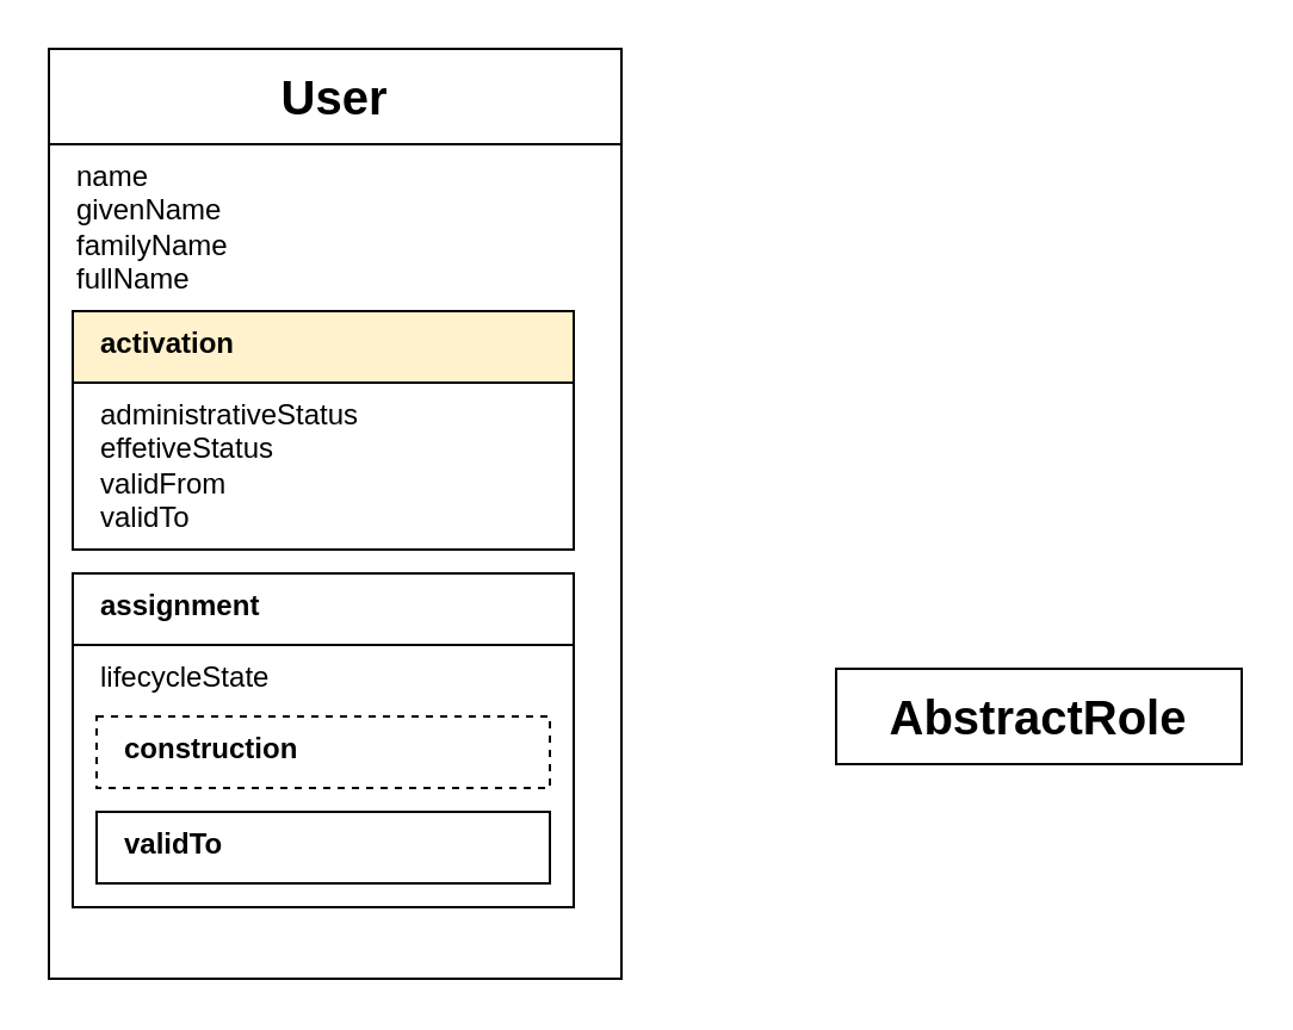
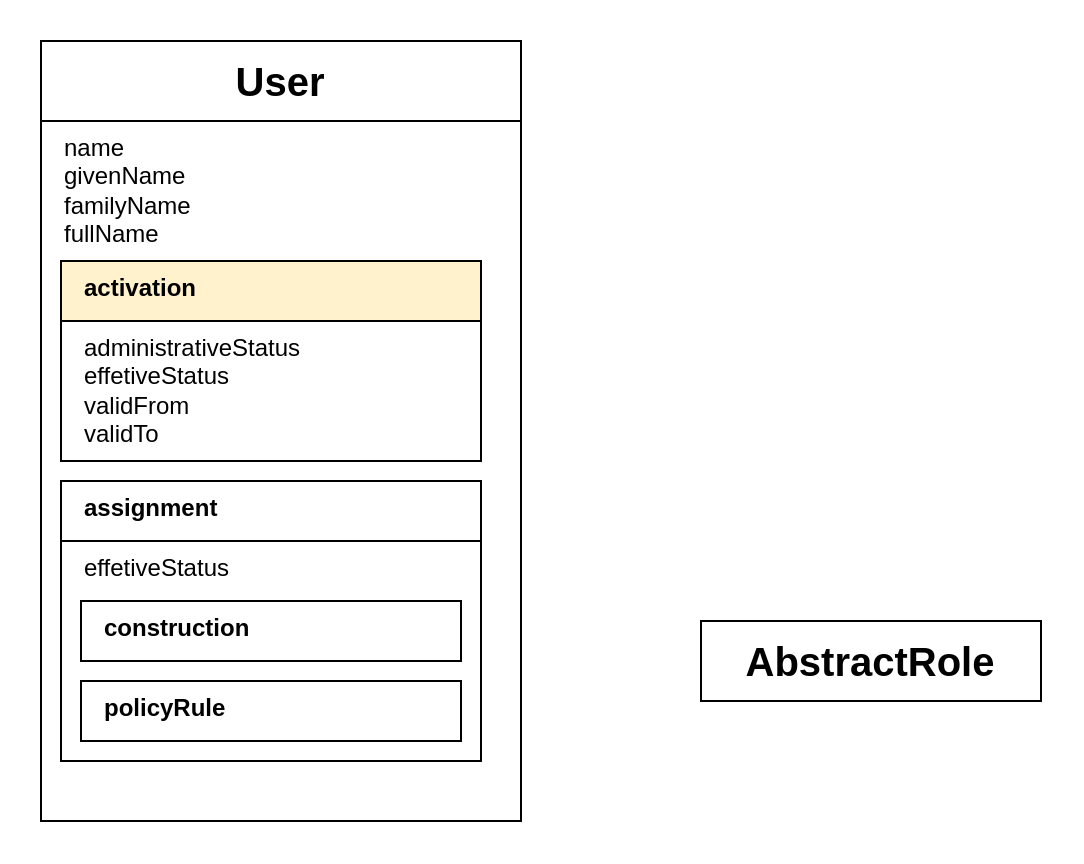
  <mxCell id="0" />
  <mxCell id="1" parent="0" />
  <mxCell id="2" value="name&lt;br&gt;givenName&lt;br&gt;familyName&lt;br&gt;fullName&lt;br&gt;" style="rounded=0;whiteSpace=wrap;html=1;align=left;verticalAlign=top;spacingLeft=10;" vertex="1" parent="1"><mxGeometry x="20" y="60" width="240" height="350" as="geometry" /></mxCell>
  <mxCell id="3" value="&lt;b&gt;&lt;font style=&quot;font-size: 20px&quot;&gt;User&lt;/font&gt;&lt;/b&gt;" style="rounded=0;whiteSpace=wrap;html=1;" vertex="1" parent="1"><mxGeometry x="20" y="20" width="240" height="40" as="geometry" /></mxCell>
  <mxCell id="4" value="administrativeStatus&lt;br&gt;effetiveStatus&lt;br&gt;validFrom&lt;br&gt;validTo" style="rounded=0;whiteSpace=wrap;html=1;align=left;verticalAlign=top;spacingLeft=10;" vertex="1" parent="1"><mxGeometry x="30" y="160" width="210" height="70" as="geometry" /></mxCell>
  <mxCell id="5" value="&lt;b&gt;activation&lt;/b&gt;" style="rounded=0;whiteSpace=wrap;html=1;align=left;verticalAlign=top;spacingLeft=10;fillColor=#fff2cc;" vertex="1" parent="1"><mxGeometry x="30" y="130" width="210" height="30" as="geometry" /></mxCell>
- <mxCell id="6" value="lifecycleState" style="rounded=0;whiteSpace=wrap;html=1;align=left;verticalAlign=top;spacingLeft=10;" vertex="1" parent="1"><mxGeometry x="30" y="270" width="210" height="110" as="geometry" /></mxCell>
+ <mxCell id="6" value="effetiveStatus" style="rounded=0;whiteSpace=wrap;html=1;align=left;verticalAlign=top;spacingLeft=10;" vertex="1" parent="1"><mxGeometry x="30" y="270" width="210" height="110" as="geometry" /></mxCell>
  <mxCell id="7" value="&lt;b&gt;assignment&lt;/b&gt;" style="rounded=0;whiteSpace=wrap;html=1;align=left;verticalAlign=top;spacingLeft=10;" vertex="1" parent="1"><mxGeometry x="30" y="240" width="210" height="30" as="geometry" /></mxCell>
- <mxCell id="8" value="&lt;b&gt;construction&lt;/b&gt;" style="rounded=0;whiteSpace=wrap;html=1;align=left;verticalAlign=top;spacingLeft=10;dashed=1;" vertex="1" parent="1"><mxGeometry x="40" y="300" width="190" height="30" as="geometry" /></mxCell>
- <mxCell id="9" value="&lt;b&gt;validTo&lt;/b&gt;" style="rounded=0;whiteSpace=wrap;html=1;align=left;verticalAlign=top;spacingLeft=10;" vertex="1" parent="1"><mxGeometry x="40" y="340" width="190" height="30" as="geometry" /></mxCell>
- <mxCell id="10" value="&lt;b&gt;&lt;font style=&quot;font-size: 20px&quot;&gt;AbstractRole&lt;/font&gt;&lt;/b&gt;" style="rounded=0;whiteSpace=wrap;html=1;" vertex="1" parent="1"><mxGeometry x="350" y="280" width="170" height="40" as="geometry" /></mxCell>
+ <mxCell id="8" value="&lt;b&gt;construction&lt;/b&gt;" style="rounded=0;whiteSpace=wrap;html=1;align=left;verticalAlign=top;spacingLeft=10;" vertex="1" parent="1"><mxGeometry x="40" y="300" width="190" height="30" as="geometry" /></mxCell>
+ <mxCell id="9" value="&lt;b&gt;policyRule&lt;/b&gt;" style="rounded=0;whiteSpace=wrap;html=1;align=left;verticalAlign=top;spacingLeft=10;" vertex="1" parent="1"><mxGeometry x="40" y="340" width="190" height="30" as="geometry" /></mxCell>
+ <mxCell id="10" value="&lt;b&gt;&lt;font style=&quot;font-size: 20px&quot;&gt;AbstractRole&lt;/font&gt;&lt;/b&gt;" style="rounded=0;whiteSpace=wrap;html=1;" vertex="1" parent="1"><mxGeometry x="350" y="310" width="170" height="40" as="geometry" /></mxCell>
